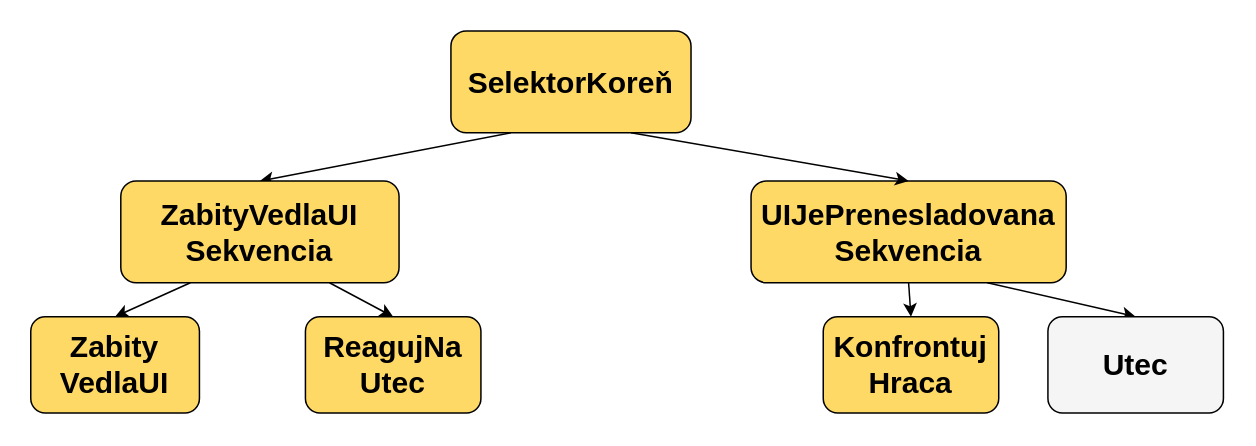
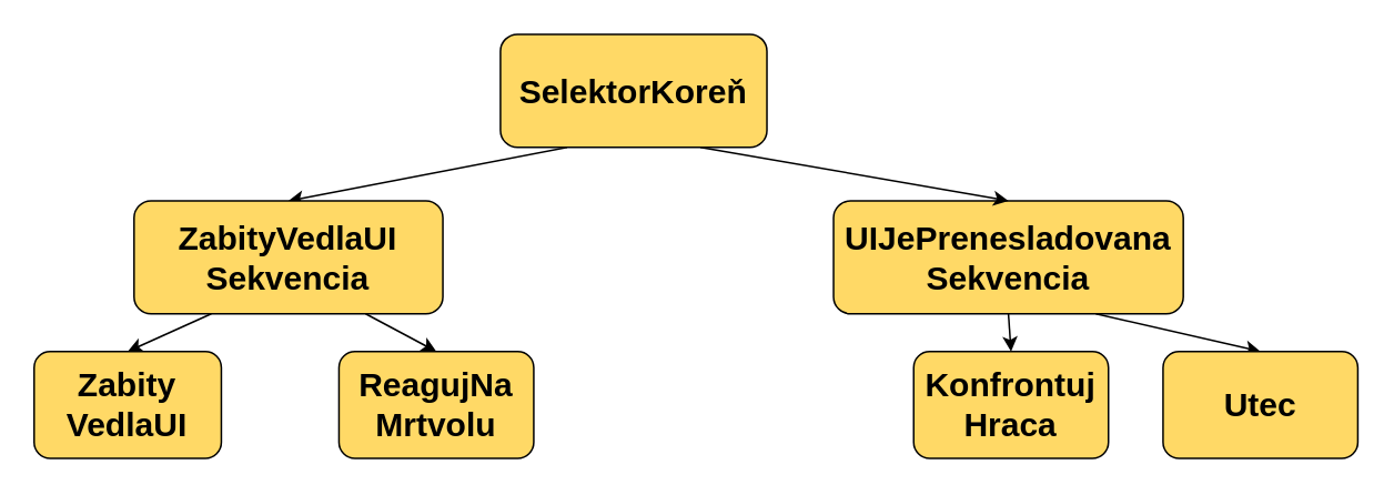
  <mxCell id="0" />
  <mxCell id="1" parent="0" />
  <mxCell id="2" value="UIJePrenesladovana&lt;br style=&quot;font-size: 20px;&quot;&gt;Sekvencia" style="rounded=1;whiteSpace=wrap;html=1;fontSize=20;fontStyle=1;fillColor=#FFD966;" parent="1" vertex="1"><mxGeometry x="500" y="120" width="210" height="67.83" as="geometry" /></mxCell>
  <mxCell id="3" value="" style="endArrow=classic;html=1;rounded=0;exitX=0.5;exitY=1;exitDx=0;exitDy=0;entryX=0.5;entryY=0;entryDx=0;entryDy=0;fontSize=20;fontStyle=1" parent="1" source="2" target="5" edge="1"><mxGeometry width="50" height="50" relative="1" as="geometry"><mxPoint x="777.204" y="192.363" as="sourcePoint" /><mxPoint x="745.99" y="248.884" as="targetPoint" /></mxGeometry></mxCell>
  <mxCell id="4" value="" style="endArrow=classic;html=1;rounded=0;exitX=0.75;exitY=1;exitDx=0;exitDy=0;entryX=0.5;entryY=0;entryDx=0;entryDy=0;fontSize=20;fontStyle=1" parent="1" source="2" target="6" edge="1"><mxGeometry width="50" height="50" relative="1" as="geometry"><mxPoint x="867.662" y="187.84" as="sourcePoint" /><mxPoint x="895.06" y="248.884" as="targetPoint" /></mxGeometry></mxCell>
  <mxCell id="5" value="Konfrontuj&lt;br style=&quot;font-size: 20px;&quot;&gt;Hraca" style="rounded=1;whiteSpace=wrap;html=1;fontSize=20;fontStyle=1;fillColor=#FFD966;" parent="1" vertex="1"><mxGeometry x="548.112" y="210.45" width="116.955" height="64.091" as="geometry" /></mxCell>
- <mxCell id="6" value="Utec" style="rounded=1;whiteSpace=wrap;html=1;fontSize=20;fontStyle=1;fillColor=#f5f5f5;" parent="1" vertex="1"><mxGeometry x="697.835" y="210.45" width="116.955" height="64.091" as="geometry" /></mxCell>
+ <mxCell id="6" value="Utec" style="rounded=1;whiteSpace=wrap;html=1;fontSize=20;fontStyle=1;fillColor=#FFD966;" parent="1" vertex="1"><mxGeometry x="697.835" y="210.45" width="116.955" height="64.091" as="geometry" /></mxCell>
  <mxCell id="7" value="SelektorKoreň" style="rounded=1;whiteSpace=wrap;html=1;fontSize=20;fontStyle=1;fillColor=#FFD966;" vertex="1" parent="1"><mxGeometry x="300" y="20" width="160" height="67.83" as="geometry" /></mxCell>
  <mxCell id="8" value="" style="endArrow=classic;html=1;rounded=0;exitX=0.75;exitY=1;exitDx=0;exitDy=0;entryX=0.5;entryY=0;entryDx=0;entryDy=0;fontSize=20;fontStyle=1" edge="1" parent="1" source="7" target="2"><mxGeometry width="50" height="50" relative="1" as="geometry"><mxPoint x="390.003" y="87.83" as="sourcePoint" /><mxPoint x="494.833" y="110.45" as="targetPoint" /></mxGeometry></mxCell>
  <mxCell id="9" value="" style="endArrow=classic;html=1;rounded=0;exitX=0.25;exitY=1;exitDx=0;exitDy=0;fontSize=20;fontStyle=1;entryX=0.5;entryY=0;entryDx=0;entryDy=0;" edge="1" parent="1" source="7" target="10"><mxGeometry width="50" height="50" relative="1" as="geometry"><mxPoint x="320" y="97.826" as="sourcePoint" /><mxPoint x="240" y="120" as="targetPoint" /></mxGeometry></mxCell>
  <mxCell id="10" value="ZabityVedlaUI&lt;br style=&quot;font-size: 20px;&quot;&gt;Sekvencia" style="rounded=1;whiteSpace=wrap;html=1;fontSize=20;fontStyle=1;fillColor=#FFD966;" vertex="1" parent="1"><mxGeometry x="80" y="120" width="185.43" height="67.83" as="geometry" /></mxCell>
  <mxCell id="11" value="" style="endArrow=classic;html=1;rounded=0;exitX=0.25;exitY=1;exitDx=0;exitDy=0;entryX=0.5;entryY=0;entryDx=0;entryDy=0;fontSize=20;fontStyle=1" edge="1" parent="1" target="13" source="10"><mxGeometry width="50" height="50" relative="1" as="geometry"><mxPoint x="159.127" y="187.83" as="sourcePoint" /><mxPoint x="200.686" y="248.884" as="targetPoint" /></mxGeometry></mxCell>
  <mxCell id="12" value="" style="endArrow=classic;html=1;rounded=0;exitX=0.75;exitY=1;exitDx=0;exitDy=0;entryX=0.5;entryY=0;entryDx=0;entryDy=0;fontSize=20;fontStyle=1" edge="1" parent="1" target="14" source="10"><mxGeometry width="50" height="50" relative="1" as="geometry"><mxPoint x="205.485" y="187.83" as="sourcePoint" /><mxPoint x="346.35" y="248.884" as="targetPoint" /></mxGeometry></mxCell>
  <mxCell id="13" value="Zabity&lt;br style=&quot;font-size: 20px;&quot;&gt;VedlaUI" style="rounded=1;whiteSpace=wrap;html=1;fontSize=20;fontStyle=1;fillColor=#FFD966;" vertex="1" parent="1"><mxGeometry x="20.003" y="210.45" width="112.407" height="64.094" as="geometry" /></mxCell>
- <mxCell id="14" value="ReagujNa&lt;br style=&quot;font-size: 20px;&quot;&gt;Utec" style="rounded=1;whiteSpace=wrap;html=1;fontSize=20;fontStyle=1;fillColor=#FFD966;" vertex="1" parent="1"><mxGeometry x="203.042" y="210.45" width="116.955" height="64.091" as="geometry" /></mxCell>
+ <mxCell id="14" value="ReagujNa&lt;br style=&quot;font-size: 20px;&quot;&gt;Mrtvolu" style="rounded=1;whiteSpace=wrap;html=1;fontSize=20;fontStyle=1;fillColor=#FFD966;" vertex="1" parent="1"><mxGeometry x="203.042" y="210.45" width="116.955" height="64.091" as="geometry" /></mxCell>
